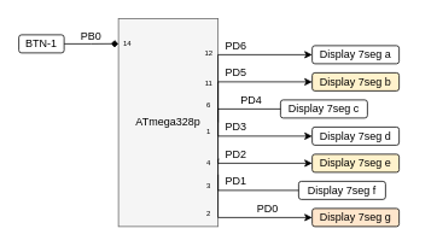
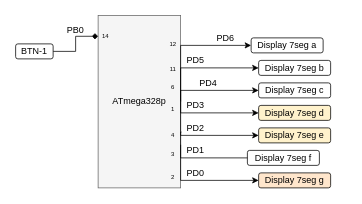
  <mxCell id="0" />
  <mxCell id="1" parent="0" />
  <mxCell id="2" value="" style="group" parent="1" vertex="1" connectable="0"><mxGeometry x="130" y="20" width="330" height="230" as="geometry" /></mxCell>
- <mxCell id="3" value="Display 7seg a" style="rounded=1;whiteSpace=wrap;html=1;" parent="2" vertex="1"><mxGeometry x="214" y="30" width="96" height="20" as="geometry" /></mxCell>
+ <mxCell id="3" value="Display 7seg a" style="rounded=1;whiteSpace=wrap;html=1;" parent="2" vertex="1"><mxGeometry x="204" y="30" width="96" height="20" as="geometry" /></mxCell>
  <mxCell id="4" value="" style="group" parent="2" vertex="1" connectable="0"><mxGeometry width="110" height="230" as="geometry" /></mxCell>
  <mxCell id="5" value="" style="rounded=0;whiteSpace=wrap;html=1;fillColor=#f5f5f5;strokeColor=#666666;fontColor=#333333;" parent="4" vertex="1"><mxGeometry width="110.0" height="230" as="geometry" /></mxCell>
  <mxCell id="6" value="ATmega328p" style="text;html=1;strokeColor=none;fillColor=none;align=center;verticalAlign=middle;whiteSpace=wrap;rounded=0;" parent="4" vertex="1"><mxGeometry x="9.167" y="97.147" width="91.667" height="32.857" as="geometry" /></mxCell>
  <mxCell id="7" value="12" style="text;html=1;strokeColor=none;fillColor=none;align=center;verticalAlign=middle;whiteSpace=wrap;rounded=0;fontSize=8;" parent="4" vertex="1"><mxGeometry x="90" y="32.86" width="20" height="10" as="geometry" /></mxCell>
  <mxCell id="8" value="11" style="text;html=1;strokeColor=none;fillColor=none;align=center;verticalAlign=middle;whiteSpace=wrap;rounded=0;fontSize=8;" parent="4" vertex="1"><mxGeometry x="90" y="65.71" width="20" height="10" as="geometry" /></mxCell>
  <mxCell id="9" value="6" style="text;html=1;strokeColor=none;fillColor=none;align=center;verticalAlign=middle;whiteSpace=wrap;rounded=0;fontSize=8;" parent="4" vertex="1"><mxGeometry x="90" y="90" width="20" height="10" as="geometry" /></mxCell>
  <mxCell id="10" value="1" style="text;html=1;strokeColor=none;fillColor=none;align=center;verticalAlign=middle;whiteSpace=wrap;rounded=0;fontSize=8;" parent="4" vertex="1"><mxGeometry x="90" y="120" width="20" height="10" as="geometry" /></mxCell>
  <mxCell id="11" value="4" style="text;html=1;strokeColor=none;fillColor=none;align=center;verticalAlign=middle;whiteSpace=wrap;rounded=0;fontSize=8;" parent="4" vertex="1"><mxGeometry x="90" y="154.29" width="20" height="10" as="geometry" /></mxCell>
  <mxCell id="12" value="3" style="text;html=1;strokeColor=none;fillColor=none;align=center;verticalAlign=middle;whiteSpace=wrap;rounded=0;fontSize=8;" parent="4" vertex="1"><mxGeometry x="90" y="180" width="20" height="10" as="geometry" /></mxCell>
  <mxCell id="13" value="2" style="text;html=1;strokeColor=none;fillColor=none;align=center;verticalAlign=middle;whiteSpace=wrap;rounded=0;fontSize=8;" parent="4" vertex="1"><mxGeometry x="90" y="210" width="20" height="10" as="geometry" /></mxCell>
  <mxCell id="14" value="14" style="text;html=1;strokeColor=none;fillColor=none;align=center;verticalAlign=middle;whiteSpace=wrap;rounded=0;fontSize=8;" parent="4" vertex="1"><mxGeometry x="1.599e-14" y="22.86" width="20" height="10" as="geometry" /></mxCell>
  <mxCell id="15" style="edgeStyle=orthogonalEdgeStyle;rounded=0;orthogonalLoop=1;jettySize=auto;html=1;exitX=1;exitY=0.5;exitDx=0;exitDy=0;entryX=0;entryY=0.5;entryDx=0;entryDy=0;" parent="2" source="5" target="3" edge="1"><mxGeometry relative="1" as="geometry"><Array as="points"><mxPoint x="110" y="40" /></Array></mxGeometry></mxCell>
  <mxCell id="16" style="edgeStyle=orthogonalEdgeStyle;rounded=0;orthogonalLoop=1;jettySize=auto;html=1;exitX=1;exitY=0.5;exitDx=0;exitDy=0;" parent="2" source="5" edge="1"><mxGeometry relative="1" as="geometry"><Array as="points"><mxPoint x="110" y="70" /></Array><mxPoint x="214" y="70.029" as="targetPoint" /></mxGeometry></mxCell>
  <mxCell id="17" style="edgeStyle=orthogonalEdgeStyle;rounded=0;orthogonalLoop=1;jettySize=auto;html=1;exitX=1;exitY=0.5;exitDx=0;exitDy=0;entryX=0;entryY=0.5;entryDx=0;entryDy=0;" parent="2" source="5" edge="1"><mxGeometry relative="1" as="geometry"><Array as="points"><mxPoint x="110" y="100" /></Array><mxPoint x="214" y="100" as="targetPoint" /></mxGeometry></mxCell>
  <mxCell id="18" style="edgeStyle=orthogonalEdgeStyle;rounded=0;orthogonalLoop=1;jettySize=auto;html=1;exitX=1;exitY=0.5;exitDx=0;exitDy=0;entryX=0;entryY=0.5;entryDx=0;entryDy=0;" parent="2" source="5" edge="1"><mxGeometry relative="1" as="geometry"><Array as="points"><mxPoint x="110" y="130" /></Array><mxPoint x="214" y="130" as="targetPoint" /></mxGeometry></mxCell>
  <mxCell id="19" style="edgeStyle=orthogonalEdgeStyle;rounded=0;orthogonalLoop=1;jettySize=auto;html=1;exitX=1.01;exitY=0.676;exitDx=0;exitDy=0;entryX=0;entryY=0.5;entryDx=0;entryDy=0;exitPerimeter=0;" parent="2" source="5" edge="1"><mxGeometry relative="1" as="geometry"><Array as="points"><mxPoint x="110" y="156" /><mxPoint x="110" y="160" /></Array><mxPoint x="214" y="160" as="targetPoint" /></mxGeometry></mxCell>
  <mxCell id="20" style="edgeStyle=orthogonalEdgeStyle;rounded=0;orthogonalLoop=1;jettySize=auto;html=1;exitX=1;exitY=0.75;exitDx=0;exitDy=0;" parent="2" source="5" edge="1"><mxGeometry relative="1" as="geometry"><Array as="points"><mxPoint x="110" y="190" /></Array><mxPoint x="214" y="190.029" as="targetPoint" /></mxGeometry></mxCell>
  <mxCell id="21" style="edgeStyle=orthogonalEdgeStyle;rounded=0;orthogonalLoop=1;jettySize=auto;html=1;exitX=1;exitY=0.5;exitDx=0;exitDy=0;entryX=0;entryY=0.5;entryDx=0;entryDy=0;" parent="2" source="5" edge="1"><mxGeometry relative="1" as="geometry"><Array as="points"><mxPoint x="110" y="220" /></Array><mxPoint x="214" y="220" as="targetPoint" /></mxGeometry></mxCell>
  <mxCell id="22" value="PD4" style="text;html=1;strokeColor=none;fillColor=none;align=center;verticalAlign=middle;whiteSpace=wrap;rounded=0;" parent="2" vertex="1"><mxGeometry x="127" y="80" width="40" height="20" as="geometry" /></mxCell>
  <mxCell id="23" value="PD3" style="text;html=1;strokeColor=none;fillColor=none;align=center;verticalAlign=middle;whiteSpace=wrap;rounded=0;" parent="2" vertex="1"><mxGeometry x="110" y="110" width="40" height="20" as="geometry" /></mxCell>
  <mxCell id="24" value="PD2" style="text;html=1;strokeColor=none;fillColor=none;align=center;verticalAlign=middle;whiteSpace=wrap;rounded=0;" parent="2" vertex="1"><mxGeometry x="110" y="140" width="40" height="20" as="geometry" /></mxCell>
  <mxCell id="25" value="PD1" style="text;html=1;strokeColor=none;fillColor=none;align=center;verticalAlign=middle;whiteSpace=wrap;rounded=0;" parent="2" vertex="1"><mxGeometry x="110" y="170" width="40" height="20" as="geometry" /></mxCell>
- <mxCell id="26" value="PD0" style="text;html=1;strokeColor=none;fillColor=none;align=center;verticalAlign=middle;whiteSpace=wrap;rounded=0;" parent="2" vertex="1"><mxGeometry x="145" y="200" width="40" height="20" as="geometry" /></mxCell>
+ <mxCell id="26" value="PD0" style="text;html=1;strokeColor=none;fillColor=none;align=center;verticalAlign=middle;whiteSpace=wrap;rounded=0;" parent="2" vertex="1"><mxGeometry x="110" y="200" width="40" height="20" as="geometry" /></mxCell>
  <mxCell id="27" value="PD5" style="text;html=1;strokeColor=none;fillColor=none;align=center;verticalAlign=middle;whiteSpace=wrap;rounded=0;" parent="2" vertex="1"><mxGeometry x="110" y="50" width="40" height="20" as="geometry" /></mxCell>
- <mxCell id="28" value="PD6" style="text;html=1;strokeColor=none;fillColor=none;align=center;verticalAlign=middle;whiteSpace=wrap;rounded=0;" parent="2" vertex="1"><mxGeometry x="110" y="20" width="40" height="20" as="geometry" /></mxCell>
- <mxCell id="29" value="Display 7seg b" style="rounded=1;whiteSpace=wrap;html=1;fillColor=#fff2cc;" parent="2" vertex="1"><mxGeometry x="214" y="60" width="96" height="20" as="geometry" /></mxCell>
- <mxCell id="30" value="Display 7seg c" style="rounded=1;whiteSpace=wrap;html=1;" parent="2" vertex="1"><mxGeometry x="179" y="90" width="96" height="20" as="geometry" /></mxCell>
- <mxCell id="31" value="Display 7seg d" style="rounded=1;whiteSpace=wrap;html=1;" parent="2" vertex="1"><mxGeometry x="214" y="120" width="96" height="20" as="geometry" /></mxCell>
+ <mxCell id="28" value="PD6" style="text;html=1;strokeColor=none;fillColor=none;align=center;verticalAlign=middle;whiteSpace=wrap;rounded=0;" parent="2" vertex="1"><mxGeometry x="150" y="20" width="40" height="20" as="geometry" /></mxCell>
+ <mxCell id="29" value="Display 7seg b" style="rounded=1;whiteSpace=wrap;html=1;" parent="2" vertex="1"><mxGeometry x="214" y="60" width="96" height="20" as="geometry" /></mxCell>
+ <mxCell id="30" value="Display 7seg c" style="rounded=1;whiteSpace=wrap;html=1;" parent="2" vertex="1"><mxGeometry x="214" y="90" width="96" height="20" as="geometry" /></mxCell>
+ <mxCell id="31" value="Display 7seg d" style="rounded=1;whiteSpace=wrap;html=1;fillColor=#fff2cc;" parent="2" vertex="1"><mxGeometry x="214" y="120" width="96" height="20" as="geometry" /></mxCell>
  <mxCell id="32" value="Display 7seg e" style="rounded=1;whiteSpace=wrap;html=1;fillColor=#fff2cc;" parent="2" vertex="1"><mxGeometry x="214" y="150" width="96" height="20" as="geometry" /></mxCell>
  <mxCell id="33" value="Display 7seg f" style="rounded=1;whiteSpace=wrap;html=1;" parent="2" vertex="1"><mxGeometry x="199" y="180" width="96" height="20" as="geometry" /></mxCell>
  <mxCell id="34" style="edgeStyle=orthogonalEdgeStyle;rounded=0;orthogonalLoop=1;jettySize=auto;html=1;exitX=1;exitY=0.5;exitDx=0;exitDy=0;entryX=0;entryY=0.5;entryDx=0;entryDy=0;endArrow=diamond;" parent="1" source="35" target="14" edge="1"><mxGeometry relative="1" as="geometry" /></mxCell>
- <mxCell id="35" value="BTN-1" style="rounded=1;whiteSpace=wrap;html=1;" parent="1" vertex="1"><mxGeometry x="20" y="38" width="50" height="20" as="geometry" /></mxCell>
+ <mxCell id="35" value="BTN-1" style="rounded=1;whiteSpace=wrap;html=1;" parent="1" vertex="1"><mxGeometry x="20" y="58" width="50" height="20" as="geometry" /></mxCell>
  <mxCell id="36" value="PB0" style="text;html=1;strokeColor=none;fillColor=none;align=center;verticalAlign=middle;whiteSpace=wrap;rounded=0;" parent="1" vertex="1"><mxGeometry x="80" y="30" width="40" height="20" as="geometry" /></mxCell>
  <mxCell id="37" value="Display 7seg g" style="rounded=1;whiteSpace=wrap;html=1;fillColor=#ffe6cc;" parent="1" vertex="1"><mxGeometry x="344" y="230" width="96" height="20" as="geometry" /></mxCell>
